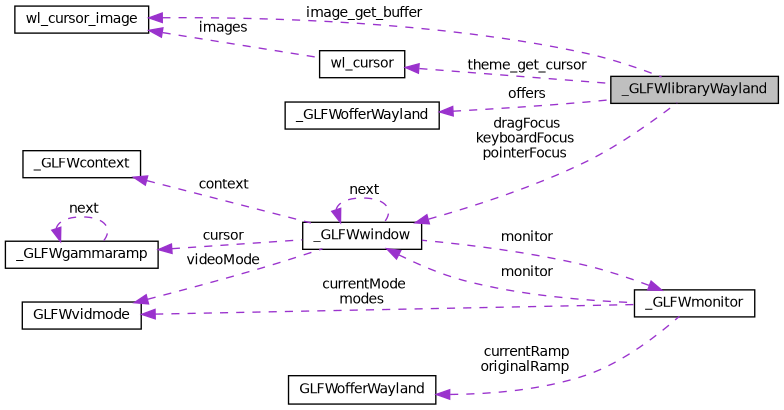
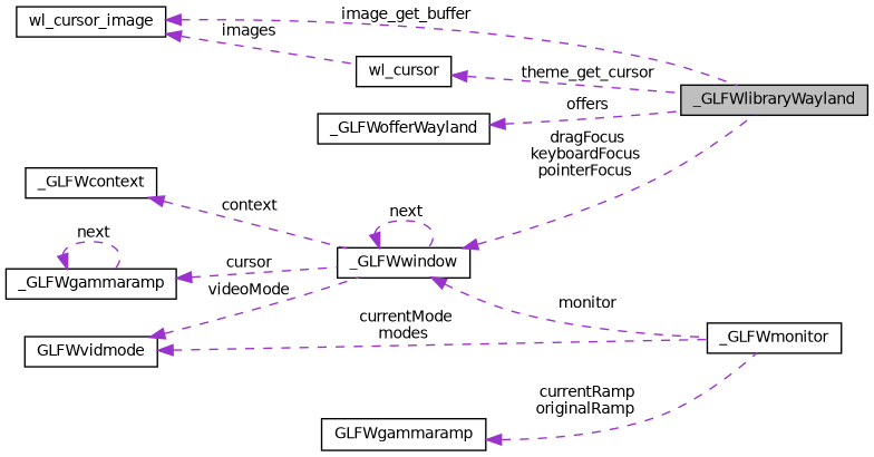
  digraph {
    rankdir=LR
    node [color=black fillcolor=white fontname=Helvetica fontsize=10 shape=record style=filled]
    edge [color=darkorchid3 dir=back fontname=Helvetica fontsize=10 labelfontname=Helvetica labelfontsize=10 style=dashed]
    n1 [fillcolor=grey75 fontcolor=black height=0.2 label=_GLFWlibraryWayland width=0.4]
    n2 [height=0.2 label=wl_cursor_image width=0.4]
    n3 [height=0.2 label=wl_cursor width=0.4]
    n4 [height=0.2 label=_GLFWwindow width=0.4]
    n5 [height=0.2 label=_GLFWmonitor width=0.4]
    n6 [height=0.2 label=_GLFWcontext width=0.4]
    n7 [height=0.2 label=GLFWvidmode width=0.4]
-   n8 [height=0.2 label=GLFWofferWayland width=0.4]
+   n8 [height=0.2 label=GLFWgammaramp width=0.4]
    n9 [height=0.2 label=_GLFWgammaramp width=0.4]
    n10 [height=0.2 label=_GLFWofferWayland width=0.4]
    n2 -> n1 [label=" image_get_buffer"]
    n2 -> n3 [label=" images"]
    n3 -> n1 [label=" theme_get_cursor"]
    n4 -> n1 [label=" dragFocus\nkeyboardFocus\npointerFocus"]
    n4 -> n4 [label=" next"]
    n4 -> n5 [label=" monitor"]
-   n5 -> n4 [label=" monitor"]
    n6 -> n4 [label=" context"]
    n7 -> n4 [label=" videoMode"]
    n7 -> n5 [label=" currentMode\nmodes"]
    n8 -> n5 [label=" currentRamp\noriginalRamp"]
    n9 -> n4 [label=" cursor"]
    n9 -> n9 [label=" next"]
    n10 -> n1 [label=" offers"]
  }
